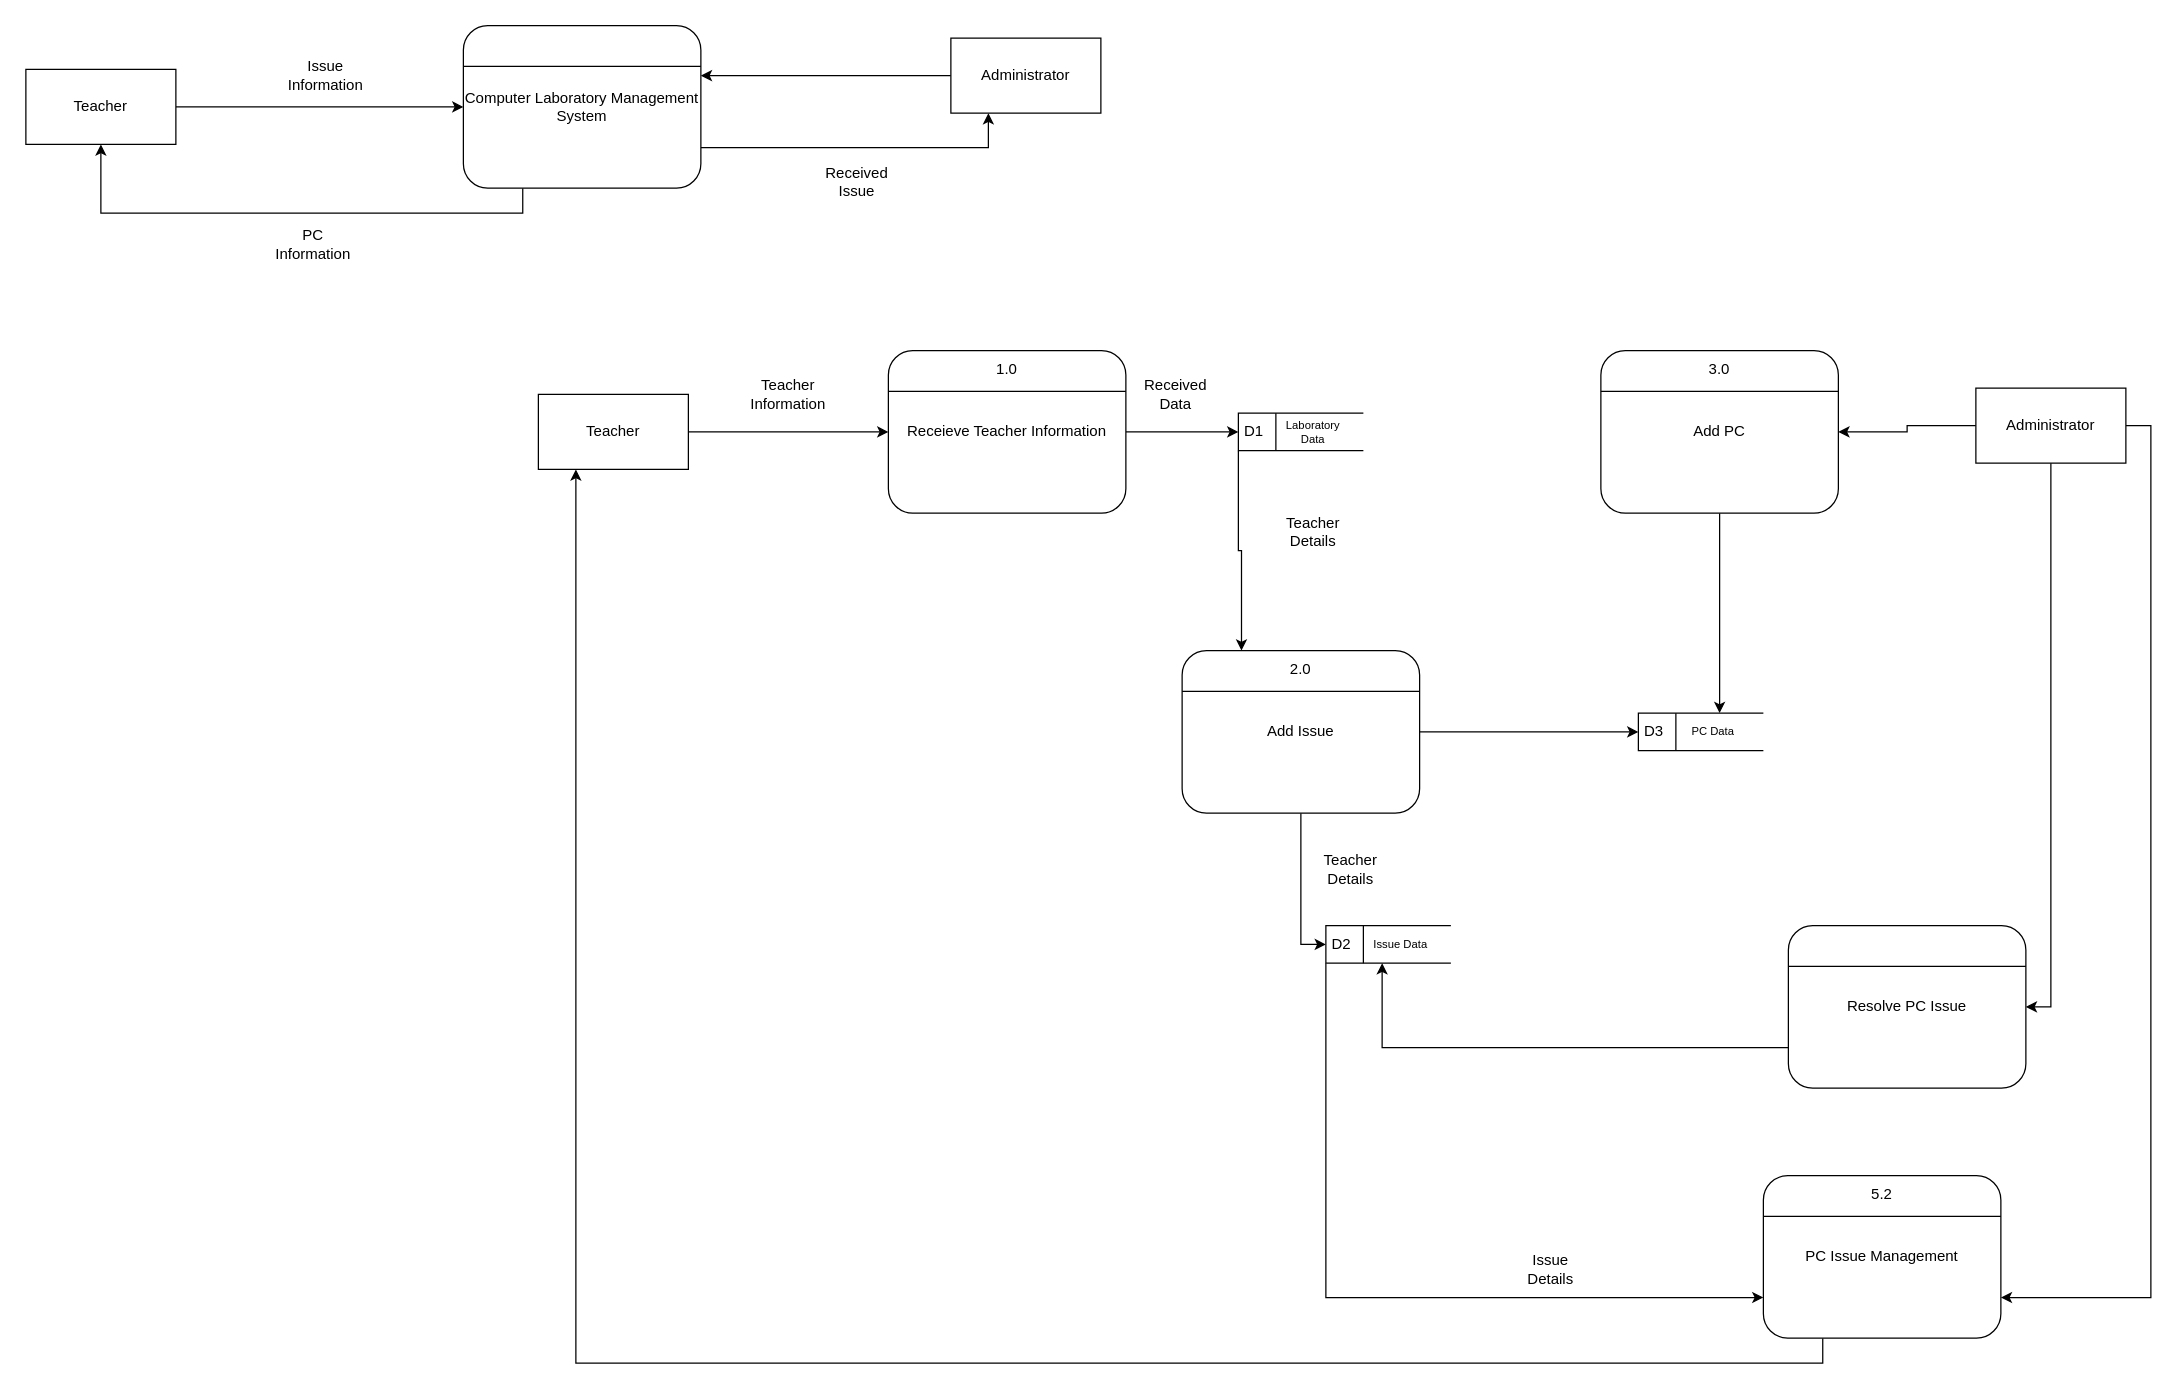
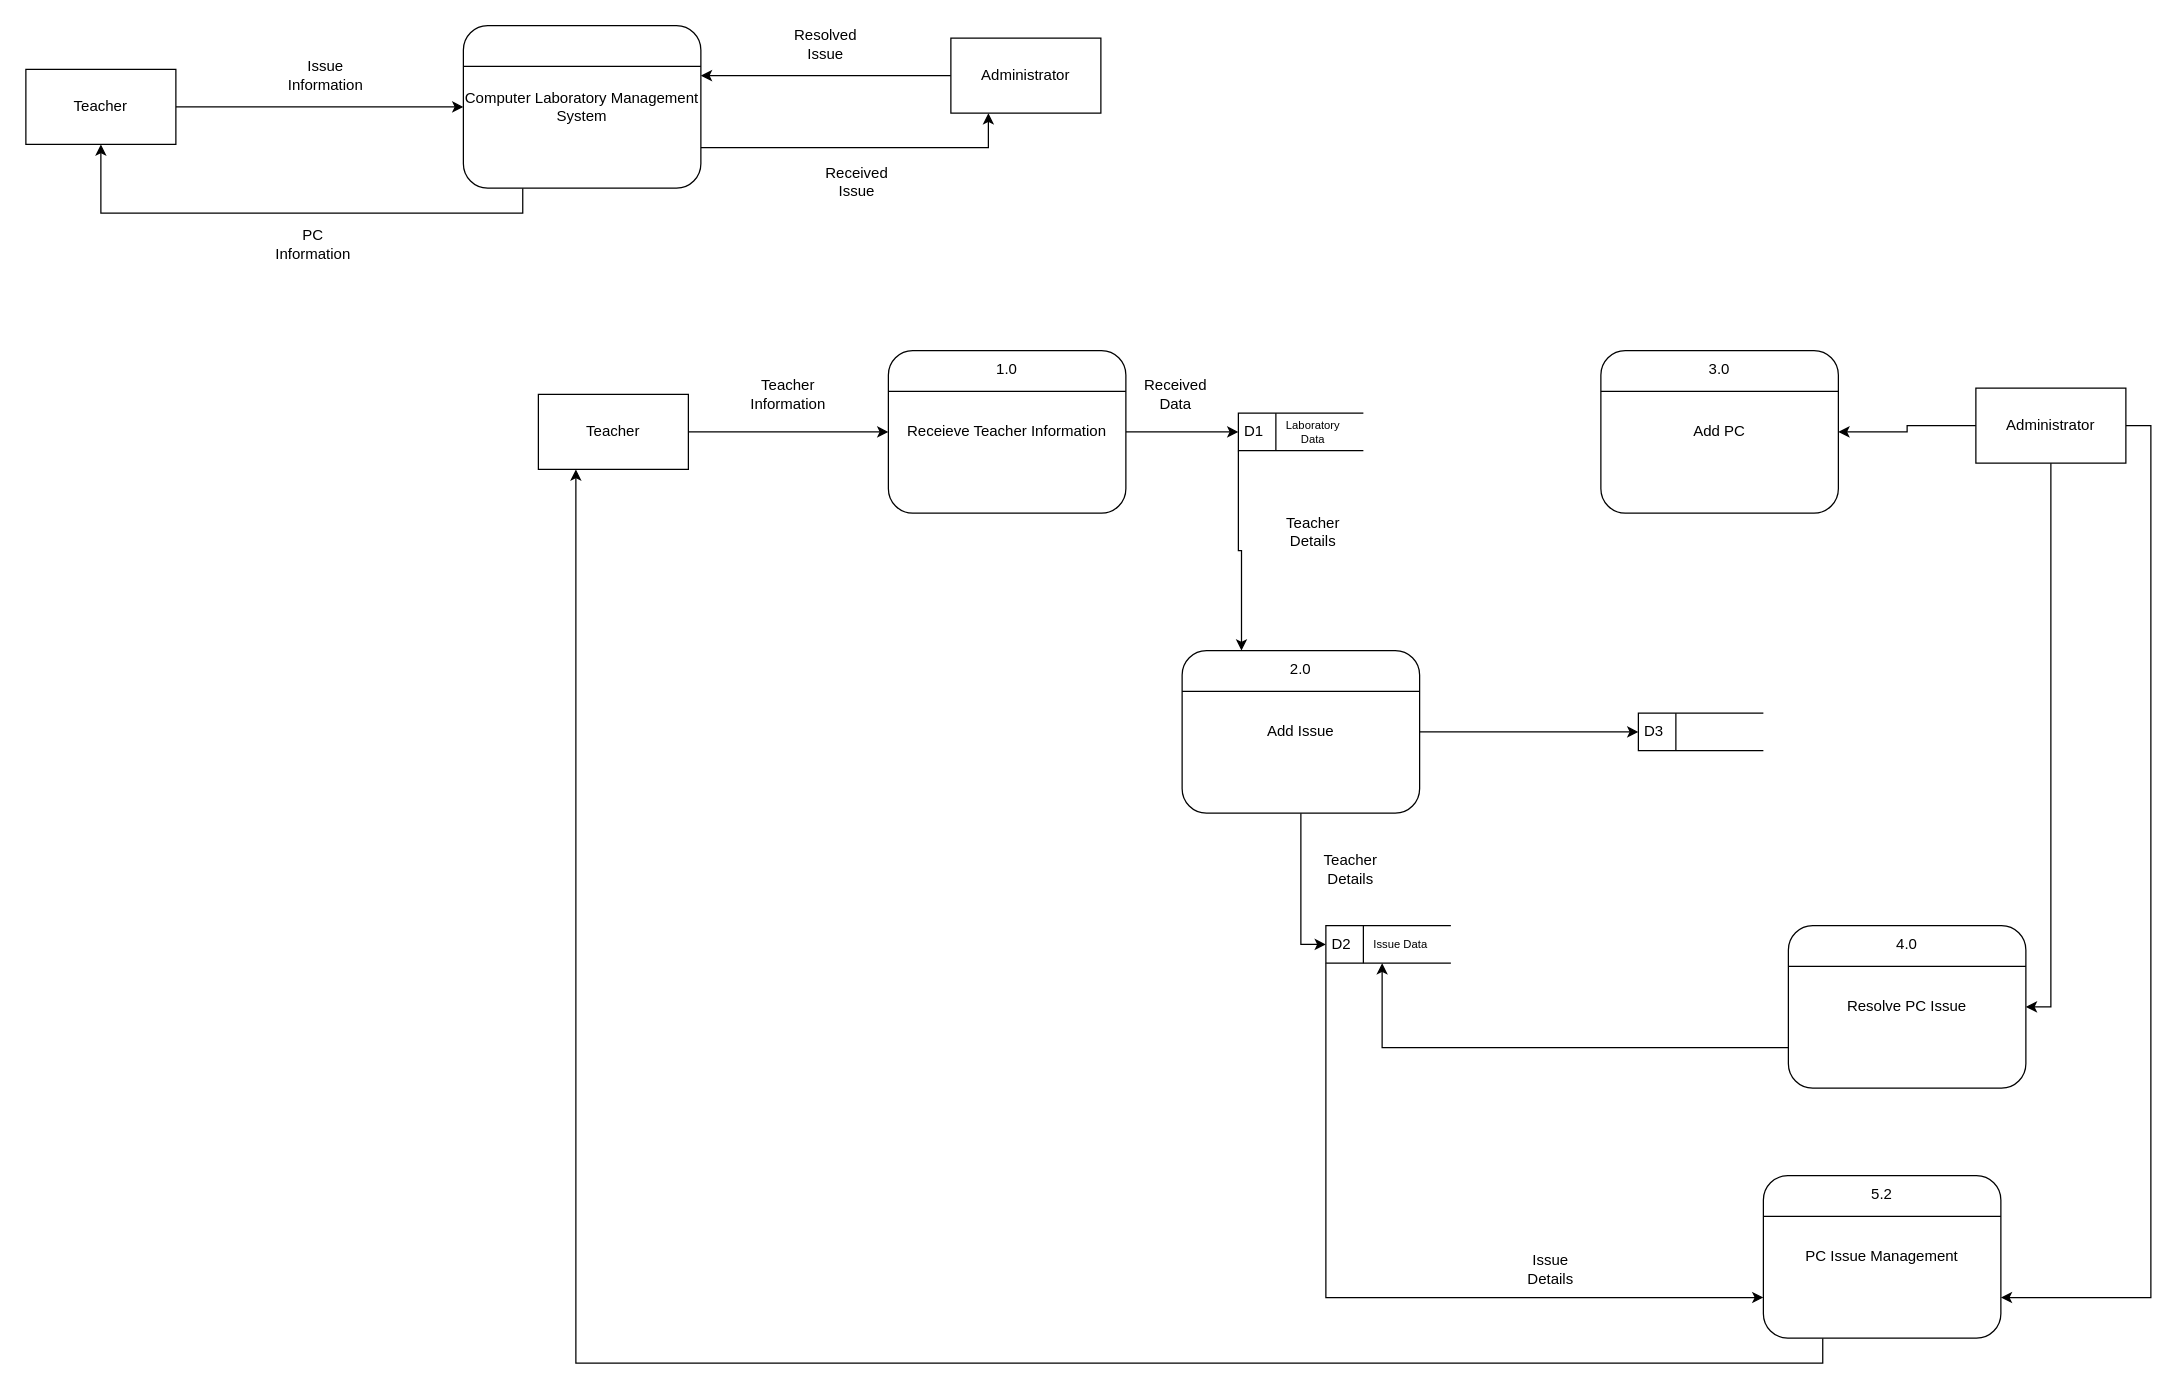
  <mxCell id="0" />
  <mxCell id="1" parent="0" />
  <mxCell id="2" style="edgeStyle=orthogonalEdgeStyle;rounded=0;orthogonalLoop=1;jettySize=auto;html=1;exitX=1;exitY=0.5;exitDx=0;exitDy=0;" edge="1" parent="1" source="3" target="21"><mxGeometry relative="1" as="geometry" /></mxCell>
  <mxCell id="3" value="Receieve Teacher Information" style="rounded=1;whiteSpace=wrap;html=1;" vertex="1" parent="1"><mxGeometry x="710" y="280" width="190" height="130" as="geometry" /></mxCell>
  <mxCell id="4" value="" style="endArrow=none;html=1;rounded=0;entryX=1;entryY=0.25;entryDx=0;entryDy=0;exitX=0;exitY=0.25;exitDx=0;exitDy=0;" edge="1" parent="1" source="3" target="3"><mxGeometry width="50" height="50" relative="1" as="geometry"><mxPoint x="680" y="350" as="sourcePoint" /><mxPoint x="730" y="300" as="targetPoint" /></mxGeometry></mxCell>
  <mxCell id="5" style="edgeStyle=orthogonalEdgeStyle;rounded=0;orthogonalLoop=1;jettySize=auto;html=1;exitX=1;exitY=0.5;exitDx=0;exitDy=0;entryX=0;entryY=0.5;entryDx=0;entryDy=0;" edge="1" parent="1" source="6" target="3"><mxGeometry relative="1" as="geometry" /></mxCell>
  <mxCell id="6" value="Teacher" style="rounded=0;whiteSpace=wrap;html=1;" vertex="1" parent="1"><mxGeometry x="430" y="315" width="120" height="60" as="geometry" /></mxCell>
  <mxCell id="7" value="1.0" style="text;html=1;align=center;verticalAlign=middle;whiteSpace=wrap;rounded=0;" vertex="1" parent="1"><mxGeometry x="775" y="280" width="60" height="30" as="geometry" /></mxCell>
  <mxCell id="8" style="edgeStyle=orthogonalEdgeStyle;rounded=0;orthogonalLoop=1;jettySize=auto;html=1;exitX=1;exitY=0.5;exitDx=0;exitDy=0;" edge="1" parent="1" source="9" target="12"><mxGeometry relative="1" as="geometry" /></mxCell>
  <mxCell id="9" value="Teacher" style="rounded=0;whiteSpace=wrap;html=1;" vertex="1" parent="1"><mxGeometry x="20" y="55" width="120" height="60" as="geometry" /></mxCell>
  <mxCell id="10" style="edgeStyle=orthogonalEdgeStyle;rounded=0;orthogonalLoop=1;jettySize=auto;html=1;exitX=1;exitY=0.75;exitDx=0;exitDy=0;entryX=0.25;entryY=1;entryDx=0;entryDy=0;" edge="1" parent="1" source="12" target="15"><mxGeometry relative="1" as="geometry" /></mxCell>
  <mxCell id="11" style="edgeStyle=orthogonalEdgeStyle;rounded=0;orthogonalLoop=1;jettySize=auto;html=1;exitX=0.25;exitY=1;exitDx=0;exitDy=0;entryX=0.5;entryY=1;entryDx=0;entryDy=0;" edge="1" parent="1" source="12" target="9"><mxGeometry relative="1" as="geometry" /></mxCell>
  <mxCell id="12" value="Computer Laboratory Management System" style="rounded=1;whiteSpace=wrap;html=1;" vertex="1" parent="1"><mxGeometry x="370" y="20" width="190" height="130" as="geometry" /></mxCell>
  <mxCell id="13" value="" style="endArrow=none;html=1;rounded=0;entryX=1;entryY=0.25;entryDx=0;entryDy=0;exitX=0;exitY=0.25;exitDx=0;exitDy=0;" edge="1" parent="1" source="12" target="12"><mxGeometry width="50" height="50" relative="1" as="geometry"><mxPoint x="340" y="65" as="sourcePoint" /><mxPoint x="390" y="15" as="targetPoint" /></mxGeometry></mxCell>
  <mxCell id="14" style="edgeStyle=orthogonalEdgeStyle;rounded=0;orthogonalLoop=1;jettySize=auto;html=1;exitX=0;exitY=0.5;exitDx=0;exitDy=0;" edge="1" parent="1" source="15"><mxGeometry relative="1" as="geometry"><mxPoint x="560" y="60" as="targetPoint" /></mxGeometry></mxCell>
  <mxCell id="15" value="Administrator" style="rounded=0;whiteSpace=wrap;html=1;" vertex="1" parent="1"><mxGeometry x="760" y="30" width="120" height="60" as="geometry" /></mxCell>
  <mxCell id="16" value="Issue Information" style="text;html=1;align=center;verticalAlign=middle;whiteSpace=wrap;rounded=0;" vertex="1" parent="1"><mxGeometry y="45" width="60" height="30" as="geometry" x="230" /></mxCell>
+ <mxCell id="17" value="Resolved Issue" style="text;html=1;align=center;verticalAlign=middle;whiteSpace=wrap;rounded=0;" vertex="1" parent="1"><mxGeometry x="630" y="20" width="60" height="30" as="geometry" /></mxCell>
  <mxCell id="18" value="PC Information" style="text;html=1;align=center;verticalAlign=middle;whiteSpace=wrap;rounded=0;" vertex="1" parent="1"><mxGeometry x="220" y="180" width="60" height="30" as="geometry" /></mxCell>
  <mxCell id="19" value="Received Issue" style="text;html=1;align=center;verticalAlign=middle;whiteSpace=wrap;rounded=0;" vertex="1" parent="1"><mxGeometry x="655" y="130" width="60" height="30" as="geometry" /></mxCell>
  <mxCell id="20" style="edgeStyle=orthogonalEdgeStyle;rounded=0;orthogonalLoop=1;jettySize=auto;html=1;exitX=0;exitY=1;exitDx=0;exitDy=0;entryX=0.25;entryY=0;entryDx=0;entryDy=0;" edge="1" parent="1" source="21" target="25"><mxGeometry relative="1" as="geometry" /></mxCell>
  <mxCell id="21" value="D1" style="html=1;dashed=0;whiteSpace=wrap;shape=mxgraph.dfd.dataStoreID;align=left;spacingLeft=3;points=[[0,0],[0.5,0],[1,0],[0,0.5],[1,0.5],[0,1],[0.5,1],[1,1]];" vertex="1" parent="1"><mxGeometry x="990" y="330" width="100" height="30" as="geometry" /></mxCell>
  <mxCell id="22" value="Laboratory Data" style="text;html=1;align=center;verticalAlign=middle;whiteSpace=wrap;rounded=0;fontSize=9;" vertex="1" parent="1"><mxGeometry x="1020" y="330" width="60" height="30" as="geometry" /></mxCell>
  <mxCell id="23" style="edgeStyle=orthogonalEdgeStyle;rounded=0;orthogonalLoop=1;jettySize=auto;html=1;exitX=0.5;exitY=1;exitDx=0;exitDy=0;entryX=0;entryY=0.5;entryDx=0;entryDy=0;" edge="1" parent="1" source="25" target="29"><mxGeometry relative="1" as="geometry" /></mxCell>
  <mxCell id="24" style="edgeStyle=orthogonalEdgeStyle;rounded=0;orthogonalLoop=1;jettySize=auto;html=1;exitX=1;exitY=0.5;exitDx=0;exitDy=0;entryX=0;entryY=0.5;entryDx=0;entryDy=0;" edge="1" parent="1" source="25" target="39"><mxGeometry relative="1" as="geometry" /></mxCell>
  <mxCell id="25" value="Add Issue" style="rounded=1;whiteSpace=wrap;html=1;" vertex="1" parent="1"><mxGeometry x="945" y="520" width="190" height="130" as="geometry" /></mxCell>
  <mxCell id="26" value="" style="endArrow=none;html=1;rounded=0;entryX=1;entryY=0.25;entryDx=0;entryDy=0;exitX=0;exitY=0.25;exitDx=0;exitDy=0;" edge="1" parent="1" source="25" target="25"><mxGeometry width="50" height="50" relative="1" as="geometry"><mxPoint x="915" y="590" as="sourcePoint" /><mxPoint x="965" y="540" as="targetPoint" /></mxGeometry></mxCell>
  <mxCell id="27" value="2.0" style="text;html=1;align=center;verticalAlign=middle;whiteSpace=wrap;rounded=0;" vertex="1" parent="1"><mxGeometry x="1010" y="520" width="60" height="30" as="geometry" /></mxCell>
  <mxCell id="28" style="edgeStyle=orthogonalEdgeStyle;rounded=0;orthogonalLoop=1;jettySize=auto;html=1;exitX=0;exitY=1;exitDx=0;exitDy=0;entryX=0;entryY=0.75;entryDx=0;entryDy=0;" edge="1" parent="1" source="29" target="46"><mxGeometry relative="1" as="geometry" /></mxCell>
  <mxCell id="29" value="D2" style="html=1;dashed=0;whiteSpace=wrap;shape=mxgraph.dfd.dataStoreID;align=left;spacingLeft=3;points=[[0,0],[0.5,0],[1,0],[0,0.5],[1,0.5],[0,1],[0.5,1],[1,1]];" vertex="1" parent="1"><mxGeometry x="1060" y="740" width="100" height="30" as="geometry" /></mxCell>
  <mxCell id="30" value="Issue Data" style="text;html=1;align=center;verticalAlign=middle;whiteSpace=wrap;rounded=0;fontSize=9;" vertex="1" parent="1"><mxGeometry x="1090" y="740" width="60" height="30" as="geometry" /></mxCell>
  <mxCell id="31" style="edgeStyle=orthogonalEdgeStyle;rounded=0;orthogonalLoop=1;jettySize=auto;html=1;exitX=0;exitY=0.5;exitDx=0;exitDy=0;entryX=1;entryY=0.5;entryDx=0;entryDy=0;" edge="1" parent="1" source="34" target="36"><mxGeometry relative="1" as="geometry" /></mxCell>
  <mxCell id="32" style="edgeStyle=orthogonalEdgeStyle;rounded=0;orthogonalLoop=1;jettySize=auto;html=1;exitX=0.5;exitY=1;exitDx=0;exitDy=0;entryX=1;entryY=0.5;entryDx=0;entryDy=0;" edge="1" parent="1" source="34" target="42"><mxGeometry relative="1" as="geometry" /></mxCell>
  <mxCell id="33" style="edgeStyle=orthogonalEdgeStyle;rounded=0;orthogonalLoop=1;jettySize=auto;html=1;exitX=1;exitY=0.5;exitDx=0;exitDy=0;entryX=1;entryY=0.75;entryDx=0;entryDy=0;" edge="1" parent="1" source="34" target="46"><mxGeometry relative="1" as="geometry"><mxPoint x="1811.2" y="1030" as="targetPoint" /></mxGeometry></mxCell>
  <mxCell id="34" value="Administrator" style="rounded=0;whiteSpace=wrap;html=1;" vertex="1" parent="1"><mxGeometry x="1580" y="310" width="120" height="60" as="geometry" /></mxCell>
- <mxCell id="35" style="edgeStyle=orthogonalEdgeStyle;rounded=0;orthogonalLoop=1;jettySize=auto;html=1;exitX=0.5;exitY=1;exitDx=0;exitDy=0;" edge="1" parent="1" source="36" target="40"><mxGeometry relative="1" as="geometry"><Array as="points"><mxPoint x="1375" y="530" /><mxPoint x="1375" y="530" /></Array></mxGeometry></mxCell>
  <mxCell id="36" value="Add PC" style="rounded=1;whiteSpace=wrap;html=1;" vertex="1" parent="1"><mxGeometry x="1280" y="280" width="190" height="130" as="geometry" /></mxCell>
  <mxCell id="37" value="" style="endArrow=none;html=1;rounded=0;entryX=1;entryY=0.25;entryDx=0;entryDy=0;exitX=0;exitY=0.25;exitDx=0;exitDy=0;" edge="1" parent="1" source="36" target="36"><mxGeometry width="50" height="50" relative="1" as="geometry"><mxPoint x="1250" y="350" as="sourcePoint" /><mxPoint x="1300" y="300" as="targetPoint" /></mxGeometry></mxCell>
  <mxCell id="38" value="3.0" style="text;html=1;align=center;verticalAlign=middle;whiteSpace=wrap;rounded=0;" vertex="1" parent="1"><mxGeometry x="1345" y="280" width="60" height="30" as="geometry" /></mxCell>
  <mxCell id="39" value="D3" style="html=1;dashed=0;whiteSpace=wrap;shape=mxgraph.dfd.dataStoreID;align=left;spacingLeft=3;points=[[0,0],[0.5,0],[1,0],[0,0.5],[1,0.5],[0,1],[0.5,1],[1,1]];" vertex="1" parent="1"><mxGeometry x="1310" y="570" width="100" height="30" as="geometry" /></mxCell>
- <mxCell id="40" value="PC Data" style="text;html=1;align=center;verticalAlign=middle;whiteSpace=wrap;rounded=0;fontSize=9;" vertex="1" parent="1"><mxGeometry x="1340" y="570" width="60" height="30" as="geometry" /></mxCell>
  <mxCell id="41" style="edgeStyle=orthogonalEdgeStyle;rounded=0;orthogonalLoop=1;jettySize=auto;html=1;exitX=0;exitY=0.75;exitDx=0;exitDy=0;entryX=0.25;entryY=1;entryDx=0;entryDy=0;" edge="1" parent="1" source="42" target="30"><mxGeometry relative="1" as="geometry" /></mxCell>
  <mxCell id="42" value="Resolve PC Issue" style="rounded=1;whiteSpace=wrap;html=1;" vertex="1" parent="1"><mxGeometry x="1430" y="740" width="190" height="130" as="geometry" /></mxCell>
  <mxCell id="43" value="" style="endArrow=none;html=1;rounded=0;entryX=1;entryY=0.25;entryDx=0;entryDy=0;exitX=0;exitY=0.25;exitDx=0;exitDy=0;" edge="1" parent="1" source="42" target="42"><mxGeometry width="50" height="50" relative="1" as="geometry"><mxPoint x="1400" y="810" as="sourcePoint" /><mxPoint x="1450" y="760" as="targetPoint" /></mxGeometry></mxCell>
+ <mxCell id="44" value="4.0" style="text;html=1;align=center;verticalAlign=middle;whiteSpace=wrap;rounded=0;" vertex="1" parent="1"><mxGeometry x="1495" y="740" width="60" height="30" as="geometry" /></mxCell>
  <mxCell id="45" style="edgeStyle=orthogonalEdgeStyle;rounded=0;orthogonalLoop=1;jettySize=auto;html=1;exitX=0.25;exitY=1;exitDx=0;exitDy=0;entryX=0.25;entryY=1;entryDx=0;entryDy=0;" edge="1" parent="1" source="46" target="6"><mxGeometry relative="1" as="geometry" /></mxCell>
  <mxCell id="46" value="PC Issue Management" style="rounded=1;whiteSpace=wrap;html=1;" vertex="1" parent="1"><mxGeometry x="1410" y="940" width="190" height="130" as="geometry" /></mxCell>
  <mxCell id="47" value="" style="endArrow=none;html=1;rounded=0;entryX=1;entryY=0.25;entryDx=0;entryDy=0;exitX=0;exitY=0.25;exitDx=0;exitDy=0;" edge="1" parent="1" source="46" target="46"><mxGeometry width="50" height="50" relative="1" as="geometry"><mxPoint x="1380" y="1010" as="sourcePoint" /><mxPoint x="1430" y="960" as="targetPoint" /></mxGeometry></mxCell>
  <mxCell id="48" value="5.2" style="text;html=1;align=center;verticalAlign=middle;whiteSpace=wrap;rounded=0;" vertex="1" parent="1"><mxGeometry x="1475" y="940" width="60" height="30" as="geometry" /></mxCell>
  <mxCell id="49" value="Teacher Information" style="text;html=1;align=center;verticalAlign=middle;whiteSpace=wrap;rounded=0;" vertex="1" parent="1"><mxGeometry x="600" y="300" width="60" height="30" as="geometry" /></mxCell>
  <mxCell id="50" value="Received Data" style="text;html=1;align=center;verticalAlign=middle;whiteSpace=wrap;rounded=0;" vertex="1" parent="1"><mxGeometry x="910" y="300" width="60" height="30" as="geometry" /></mxCell>
  <mxCell id="51" value="Teacher Details" style="text;html=1;align=center;verticalAlign=middle;whiteSpace=wrap;rounded=0;" vertex="1" parent="1"><mxGeometry x="1020" y="410" width="60" height="30" as="geometry" /></mxCell>
  <mxCell id="52" value="Teacher Details" style="text;html=1;align=center;verticalAlign=middle;whiteSpace=wrap;rounded=0;" vertex="1" parent="1"><mxGeometry x="1050" y="680" width="60" height="30" as="geometry" /></mxCell>
  <mxCell id="53" value="Issue Details" style="text;html=1;align=center;verticalAlign=middle;whiteSpace=wrap;rounded=0;" vertex="1" parent="1"><mxGeometry x="1210" y="1000" width="60" height="30" as="geometry" /></mxCell>
